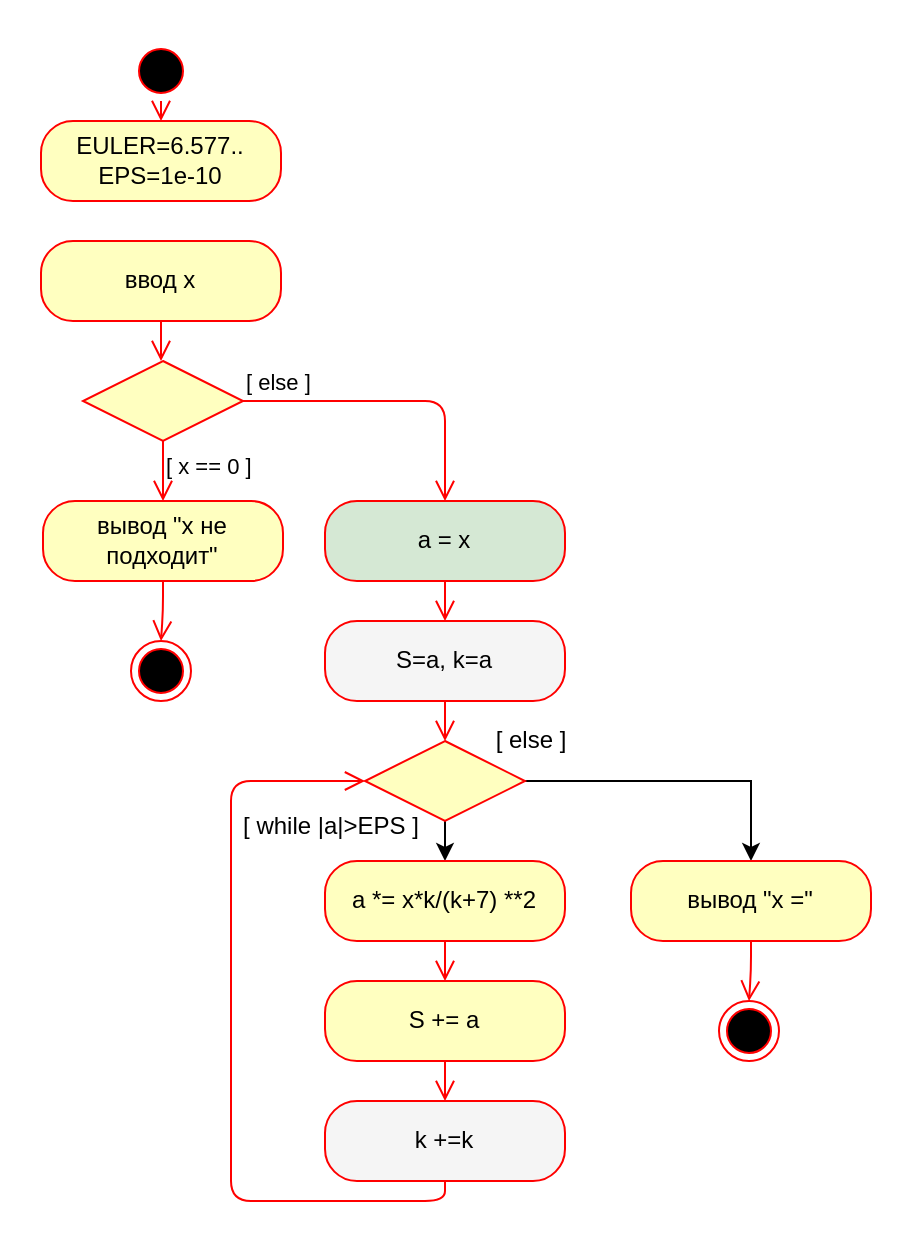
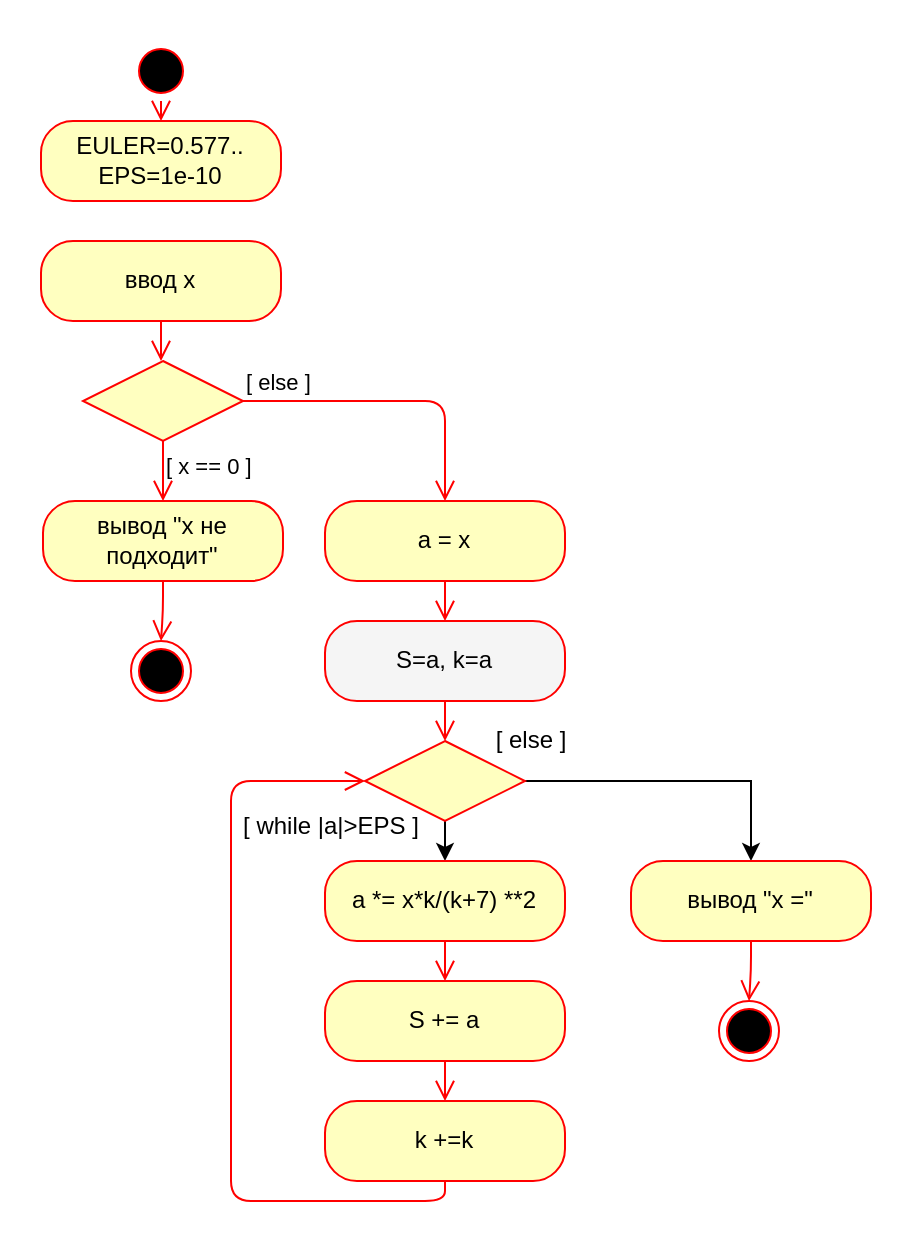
  <mxCell id="0" />
  <mxCell id="1" parent="0" />
  <mxCell id="2" value="" style="ellipse;html=1;shape=startState;fillColor=#000000;strokeColor=#ff0000;" parent="1" vertex="1"><mxGeometry x="65" y="20" width="30" height="30" as="geometry" /></mxCell>
  <mxCell id="3" value="" style="edgeStyle=orthogonalEdgeStyle;html=1;verticalAlign=bottom;endArrow=open;endSize=8;strokeColor=#ff0000;entryX=0.5;entryY=0;entryDx=0;entryDy=0;" parent="1" source="2" edge="1" target="25"><mxGeometry relative="1" as="geometry"><mxPoint x="80" y="40" as="targetPoint" /></mxGeometry></mxCell>
  <mxCell id="4" value="ввод х" style="rounded=1;whiteSpace=wrap;html=1;arcSize=40;fontColor=#000000;fillColor=#ffffc0;strokeColor=#ff0000;" parent="1" vertex="1"><mxGeometry x="20" y="120" width="120" height="40" as="geometry" /></mxCell>
  <mxCell id="5" value="" style="edgeStyle=orthogonalEdgeStyle;html=1;verticalAlign=bottom;endArrow=open;endSize=8;strokeColor=#ff0000;" parent="1" source="4" edge="1"><mxGeometry relative="1" as="geometry"><mxPoint x="80" y="180" as="targetPoint" /></mxGeometry></mxCell>
  <mxCell id="6" value="" style="rhombus;whiteSpace=wrap;html=1;fillColor=#ffffc0;strokeColor=#ff0000;" parent="1" vertex="1"><mxGeometry x="41" y="180" width="80" height="40" as="geometry" /></mxCell>
  <mxCell id="7" value="[ else ]" style="edgeStyle=orthogonalEdgeStyle;html=1;align=left;verticalAlign=bottom;endArrow=open;endSize=8;strokeColor=#ff0000;entryX=0.5;entryY=0;entryDx=0;entryDy=0;" parent="1" source="6" edge="1" target="12"><mxGeometry x="-1" relative="1" as="geometry"><mxPoint x="221" y="200" as="targetPoint" /></mxGeometry></mxCell>
  <mxCell id="8" value="[ x == 0 ]" style="edgeStyle=orthogonalEdgeStyle;html=1;align=left;verticalAlign=top;endArrow=open;endSize=8;strokeColor=#ff0000;" parent="1" source="6" edge="1"><mxGeometry x="-1" relative="1" as="geometry"><mxPoint x="81" y="250" as="targetPoint" /></mxGeometry></mxCell>
  <mxCell id="9" value="вывод &quot;х не подходит&quot;" style="rounded=1;whiteSpace=wrap;html=1;arcSize=40;fontColor=#000000;fillColor=#ffffc0;strokeColor=#ff0000;" parent="1" vertex="1"><mxGeometry x="21" y="250" width="120" height="40" as="geometry" /></mxCell>
  <mxCell id="10" value="" style="edgeStyle=orthogonalEdgeStyle;html=1;verticalAlign=bottom;endArrow=open;endSize=8;strokeColor=#ff0000;" parent="1" source="9" edge="1"><mxGeometry relative="1" as="geometry"><mxPoint x="80" y="320" as="targetPoint" /><Array as="points" /></mxGeometry></mxCell>
  <mxCell id="11" value="" style="ellipse;html=1;shape=endState;fillColor=#000000;strokeColor=#ff0000;" parent="1" vertex="1"><mxGeometry x="65" y="320" width="30" height="30" as="geometry" /></mxCell>
- <mxCell id="12" value="а = х" style="rounded=1;whiteSpace=wrap;html=1;arcSize=40;fontColor=#000000;fillColor=#d5e8d4;strokeColor=#ff0000;" parent="1" vertex="1"><mxGeometry x="162" y="250" width="120" height="40" as="geometry" /></mxCell>
+ <mxCell id="12" value="а = х" style="rounded=1;whiteSpace=wrap;html=1;arcSize=40;fontColor=#000000;fillColor=#ffffc0;strokeColor=#ff0000;" parent="1" vertex="1"><mxGeometry x="162" y="250" width="120" height="40" as="geometry" /></mxCell>
  <mxCell id="13" value="" style="edgeStyle=orthogonalEdgeStyle;html=1;verticalAlign=bottom;endArrow=open;endSize=8;strokeColor=#ff0000;" parent="1" source="12" edge="1"><mxGeometry relative="1" as="geometry"><mxPoint x="222" y="310" as="targetPoint" /></mxGeometry></mxCell>
  <mxCell id="14" value="S=a, k=a" style="rounded=1;whiteSpace=wrap;html=1;arcSize=40;fontColor=#000000;fillColor=#f5f5f5;strokeColor=#ff0000;" parent="1" vertex="1"><mxGeometry x="162" y="310" width="120" height="40" as="geometry" /></mxCell>
  <mxCell id="15" value="" style="edgeStyle=orthogonalEdgeStyle;html=1;verticalAlign=bottom;endArrow=open;endSize=8;strokeColor=#ff0000;" parent="1" source="14" edge="1"><mxGeometry relative="1" as="geometry"><mxPoint x="222" y="370" as="targetPoint" /></mxGeometry></mxCell>
  <mxCell id="16" style="rounded=0;orthogonalLoop=1;jettySize=auto;html=1;exitX=0.5;exitY=1;exitDx=0;exitDy=0;entryX=0.5;entryY=0;entryDx=0;entryDy=0;" parent="1" source="18" target="19" edge="1"><mxGeometry relative="1" as="geometry" /></mxCell>
  <mxCell id="17" style="edgeStyle=orthogonalEdgeStyle;rounded=0;orthogonalLoop=1;jettySize=auto;html=1;exitX=1;exitY=0.5;exitDx=0;exitDy=0;entryX=0.5;entryY=0;entryDx=0;entryDy=0;" edge="1" parent="1" source="18" target="28"><mxGeometry relative="1" as="geometry"><mxPoint x="315" y="390" as="targetPoint" /></mxGeometry></mxCell>
  <mxCell id="18" value="" style="rhombus;whiteSpace=wrap;html=1;fillColor=#ffffc0;strokeColor=#ff0000;" parent="1" vertex="1"><mxGeometry x="182" y="370" width="80" height="40" as="geometry" /></mxCell>
  <mxCell id="19" value="а *= х*k/(k+7) **2" style="rounded=1;whiteSpace=wrap;html=1;arcSize=40;fontColor=#000000;fillColor=#ffffc0;strokeColor=#ff0000;" parent="1" vertex="1"><mxGeometry x="162" y="430" width="120" height="40" as="geometry" /></mxCell>
  <mxCell id="20" value="" style="edgeStyle=orthogonalEdgeStyle;html=1;verticalAlign=bottom;endArrow=open;endSize=8;strokeColor=#ff0000;" parent="1" source="19" edge="1"><mxGeometry relative="1" as="geometry"><mxPoint x="222" y="490" as="targetPoint" /></mxGeometry></mxCell>
  <mxCell id="21" value="S += a" style="rounded=1;whiteSpace=wrap;html=1;arcSize=40;fontColor=#000000;fillColor=#ffffc0;strokeColor=#ff0000;" parent="1" vertex="1"><mxGeometry x="162" y="490" width="120" height="40" as="geometry" /></mxCell>
  <mxCell id="22" value="" style="edgeStyle=orthogonalEdgeStyle;html=1;verticalAlign=bottom;endArrow=open;endSize=8;strokeColor=#ff0000;" parent="1" source="21" edge="1"><mxGeometry relative="1" as="geometry"><mxPoint x="222" y="550" as="targetPoint" /></mxGeometry></mxCell>
- <mxCell id="23" value="k +=k" style="rounded=1;whiteSpace=wrap;html=1;arcSize=40;fontColor=#000000;fillColor=#f5f5f5;strokeColor=#ff0000;" parent="1" vertex="1"><mxGeometry x="162" y="550" width="120" height="40" as="geometry" /></mxCell>
+ <mxCell id="23" value="k +=k" style="rounded=1;whiteSpace=wrap;html=1;arcSize=40;fontColor=#000000;fillColor=#ffffc0;strokeColor=#ff0000;" parent="1" vertex="1"><mxGeometry x="162" y="550" width="120" height="40" as="geometry" /></mxCell>
  <mxCell id="24" value="" style="edgeStyle=orthogonalEdgeStyle;html=1;verticalAlign=bottom;endArrow=open;endSize=8;strokeColor=#ff0000;entryX=0;entryY=0.5;entryDx=0;entryDy=0;" parent="1" source="23" edge="1" target="18"><mxGeometry relative="1" as="geometry"><mxPoint x="222" y="640" as="targetPoint" /><Array as="points"><mxPoint x="222" y="600" /><mxPoint x="115" y="600" /><mxPoint x="115" y="390" /></Array></mxGeometry></mxCell>
- <mxCell id="25" value="EULER=6.577..&lt;br&gt;EPS=1e-10" style="rounded=1;whiteSpace=wrap;html=1;arcSize=40;fontColor=#000000;fillColor=#ffffc0;strokeColor=#ff0000;" vertex="1" parent="1"><mxGeometry x="20" y="60" width="120" height="40" as="geometry" /></mxCell>
+ <mxCell id="25" value="EULER=0.577..&lt;br&gt;EPS=1e-10" style="rounded=1;whiteSpace=wrap;html=1;arcSize=40;fontColor=#000000;fillColor=#ffffc0;strokeColor=#ff0000;" vertex="1" parent="1"><mxGeometry x="20" y="60" width="120" height="40" as="geometry" /></mxCell>
  <mxCell id="26" value="[ else ]" style="text;html=1;align=center;verticalAlign=middle;resizable=0;points=[];autosize=1;strokeColor=none;" vertex="1" parent="1"><mxGeometry x="240" y="360" width="50" height="20" as="geometry" /></mxCell>
  <mxCell id="27" value="[ while |a|&amp;gt;EPS ]" style="text;html=1;align=center;verticalAlign=middle;resizable=0;points=[];autosize=1;strokeColor=none;" vertex="1" parent="1"><mxGeometry x="115" y="403" width="100" height="20" as="geometry" /></mxCell>
  <mxCell id="28" value="вывод &quot;х =&quot;" style="rounded=1;whiteSpace=wrap;html=1;arcSize=40;fontColor=#000000;fillColor=#ffffc0;strokeColor=#ff0000;" vertex="1" parent="1"><mxGeometry x="315" y="430" width="120" height="40" as="geometry" /></mxCell>
  <mxCell id="29" value="" style="edgeStyle=orthogonalEdgeStyle;html=1;verticalAlign=bottom;endArrow=open;endSize=8;strokeColor=#ff0000;" edge="1" parent="1" source="28"><mxGeometry relative="1" as="geometry"><mxPoint x="374" y="500" as="targetPoint" /><Array as="points" /></mxGeometry></mxCell>
  <mxCell id="30" value="" style="ellipse;html=1;shape=endState;fillColor=#000000;strokeColor=#ff0000;" vertex="1" parent="1"><mxGeometry x="359" y="500" width="30" height="30" as="geometry" /></mxCell>
